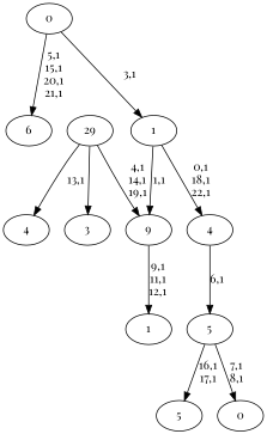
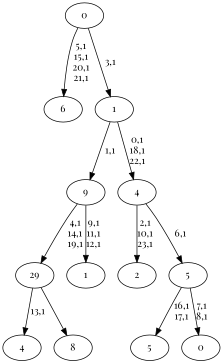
  digraph {
    fontname="Playfair Display"
    node [fontname="Playfair Display"]
    edge [fontname="Playfair Display"]
    n1 [label=6]
    n2 [label=5]
    n3 [label=4]
-   n4 [label=3]
+   n4 [label=8]
    n5 [label=29]
+   n6 [label=2]
    n7 [label=1]
    9
    n9 [label=0]
    5
    4
    1
    0
    n5 -> n3 [label="13,1"]
    n5 -> n4
-   n5 -> 9 [label="4,1\n14,1\n19,1"]
+   9 -> n5 [label="4,1\n14,1\n19,1"]
    9 -> n7 [label="9,1\n11,1\n12,1"]
    5 -> n2 [label="16,1\n17,1"]
    5 -> n9 [label="7,1\n8,1"]
+   4 -> n6 [label="2,1\n10,1\n23,1"]
    4 -> 5 [label="6,1"]
    1 -> 9 [label="1,1"]
    1 -> 4 [label="0,1\n18,1\n22,1"]
    0 -> n1 [label="5,1\n15,1\n20,1\n21,1"]
    0 -> 1 [label="3,1"]
  }
